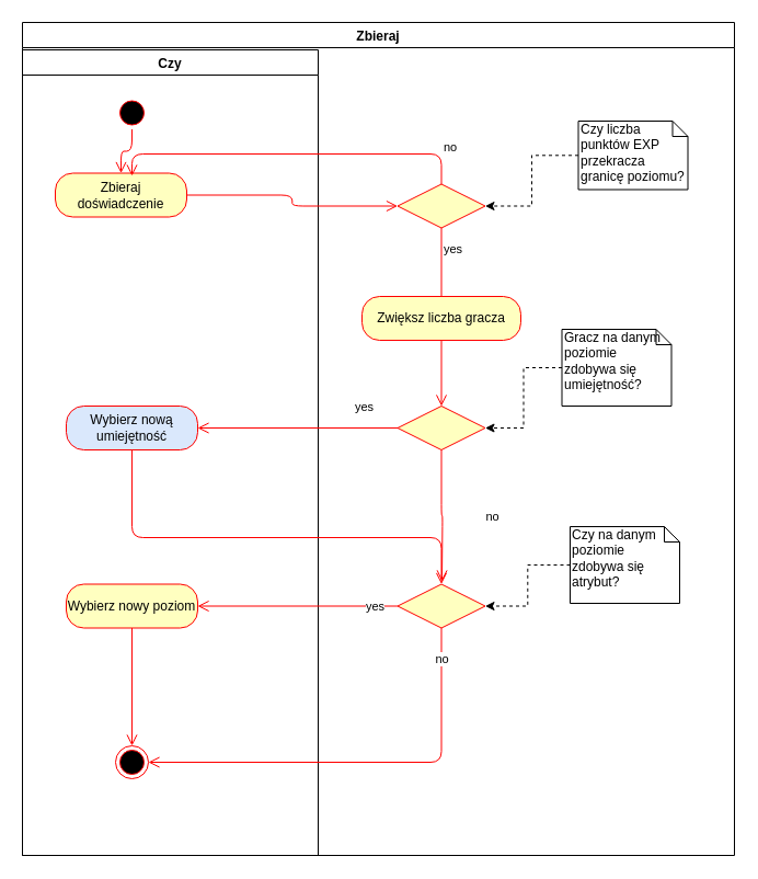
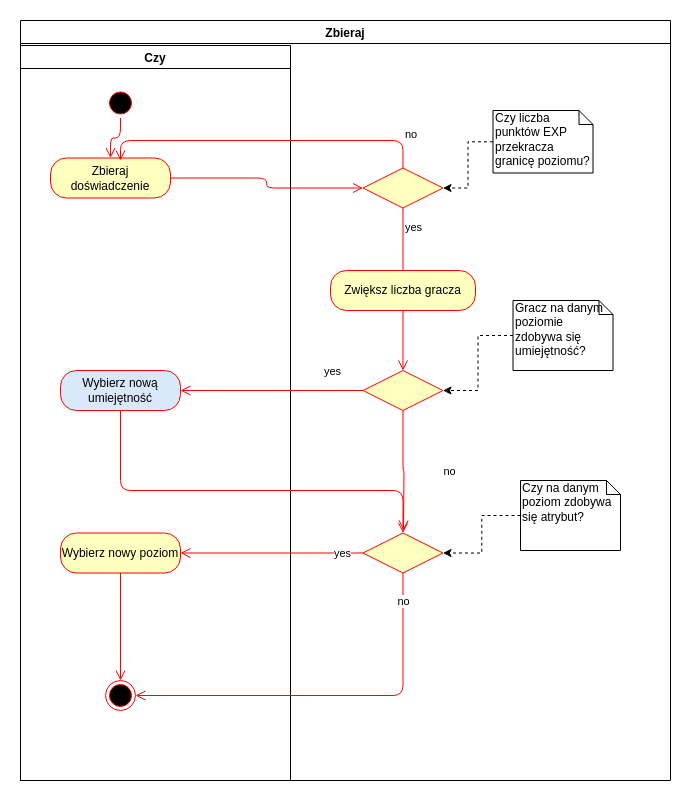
  <mxCell id="0" />
  <mxCell id="1" parent="0" />
  <mxCell id="2" value="Zbieraj" style="swimlane;" vertex="1" parent="1"><mxGeometry x="20" y="20" width="650" height="760" as="geometry" /></mxCell>
  <mxCell id="3" value="Czy" style="swimlane;" vertex="1" parent="2"><mxGeometry y="25" width="270" height="735" as="geometry"><mxRectangle y="25" width="70" height="23" as="alternateBounds" /></mxGeometry></mxCell>
  <mxCell id="4" value="" style="ellipse;html=1;shape=startState;fillColor=#000000;strokeColor=#ff0000;" vertex="1" parent="3"><mxGeometry x="85" y="42.5" width="30" height="30" as="geometry" /></mxCell>
  <mxCell id="5" value="" style="edgeStyle=orthogonalEdgeStyle;html=1;verticalAlign=bottom;endArrow=open;endSize=8;strokeColor=#ff0000;entryX=0.5;entryY=0;entryDx=0;entryDy=0;" edge="1" source="4" parent="3" target="6"><mxGeometry relative="1" as="geometry"><mxPoint x="100" y="112.5" as="targetPoint" /></mxGeometry></mxCell>
  <mxCell id="6" value="Zbieraj doświadczenie" style="rounded=1;whiteSpace=wrap;html=1;arcSize=40;fontColor=#000000;fillColor=#ffffc0;strokeColor=#ff0000;" vertex="1" parent="3"><mxGeometry x="30" y="112.5" width="120" height="40" as="geometry" /></mxCell>
  <mxCell id="7" style="edgeStyle=orthogonalEdgeStyle;rounded=0;orthogonalLoop=1;jettySize=auto;html=1;exitX=0.5;exitY=1;exitDx=0;exitDy=0;" edge="1" parent="3" source="6" target="6"><mxGeometry relative="1" as="geometry" /></mxCell>
  <mxCell id="8" value="Wybierz nową umiejętność" style="rounded=1;whiteSpace=wrap;html=1;arcSize=40;fontColor=#000000;fillColor=#dae8fc;strokeColor=#ff0000;" vertex="1" parent="3"><mxGeometry x="40" y="325" width="120" height="40" as="geometry" /></mxCell>
  <mxCell id="9" value="Wybierz nowy poziom" style="rounded=1;whiteSpace=wrap;html=1;arcSize=40;fontColor=#000000;fillColor=#ffffc0;strokeColor=#ff0000;" vertex="1" parent="3"><mxGeometry x="40" y="487.5" width="120" height="40" as="geometry" /></mxCell>
  <mxCell id="10" value="" style="edgeStyle=orthogonalEdgeStyle;html=1;verticalAlign=bottom;endArrow=open;endSize=8;strokeColor=#ff0000;entryX=0.5;entryY=0;entryDx=0;entryDy=0;" edge="1" source="9" parent="3" target="11"><mxGeometry relative="1" as="geometry"><mxPoint x="110" y="615" as="targetPoint" /></mxGeometry></mxCell>
  <mxCell id="11" value="" style="ellipse;html=1;shape=endState;fillColor=#000000;strokeColor=#ff0000;" vertex="1" parent="3"><mxGeometry x="85" y="635" width="30" height="30" as="geometry" /></mxCell>
  <mxCell id="12" value="" style="rhombus;whiteSpace=wrap;html=1;fillColor=#ffffc0;strokeColor=#ff0000;" vertex="1" parent="2"><mxGeometry x="342.5" y="147.5" width="80" height="40" as="geometry" /></mxCell>
  <mxCell id="13" value="no" style="edgeStyle=orthogonalEdgeStyle;html=1;align=left;verticalAlign=bottom;endArrow=open;endSize=8;strokeColor=#ff0000;exitX=0.5;exitY=0;exitDx=0;exitDy=0;" edge="1" source="12" parent="2"><mxGeometry x="-0.846" relative="1" as="geometry"><mxPoint x="100" y="140" as="targetPoint" /><Array as="points"><mxPoint x="383" y="120" /><mxPoint x="100" y="120" /></Array><mxPoint as="offset" /></mxGeometry></mxCell>
  <mxCell id="14" value="yes" style="edgeStyle=orthogonalEdgeStyle;html=1;align=left;verticalAlign=top;endArrow=open;endSize=8;strokeColor=#ff0000;entryX=0.5;entryY=0;entryDx=0;entryDy=0;exitX=0.5;exitY=1;exitDx=0;exitDy=0;" edge="1" source="12" parent="2" target="18"><mxGeometry x="-0.937" relative="1" as="geometry"><mxPoint x="92.5" y="387.5" as="targetPoint" /><Array as="points"><mxPoint x="382.5" y="292" /></Array><mxPoint y="1" as="offset" /></mxGeometry></mxCell>
  <mxCell id="15" value="" style="edgeStyle=orthogonalEdgeStyle;rounded=0;orthogonalLoop=1;jettySize=auto;html=1;entryX=1;entryY=0.5;entryDx=0;entryDy=0;dashed=1;" edge="1" parent="2" source="16" target="12"><mxGeometry relative="1" as="geometry"><mxPoint x="492.5" y="227.5" as="targetPoint" /></mxGeometry></mxCell>
- <mxCell id="16" value="Czy liczba punktów EXP przekracza granicę poziomu?" style="shape=note;whiteSpace=wrap;html=1;size=14;verticalAlign=top;align=left;spacingTop=-6;" vertex="1" parent="2"><mxGeometry x="507.5" y="90" width="100" height="62.5" as="geometry" /></mxCell>
+ <mxCell id="16" value="Czy liczba punktów EXP przekracza granicę poziomu?" style="shape=note;whiteSpace=wrap;html=1;size=14;verticalAlign=top;align=left;spacingTop=-6;" vertex="1" parent="2"><mxGeometry x="472.5" y="90" width="100" height="62.5" as="geometry" /></mxCell>
  <mxCell id="17" style="edgeStyle=orthogonalEdgeStyle;rounded=1;orthogonalLoop=1;jettySize=auto;html=1;exitX=1;exitY=0.5;exitDx=0;exitDy=0;entryX=0;entryY=0.5;entryDx=0;entryDy=0;align=left;verticalAlign=bottom;strokeColor=#ff0000;endArrow=open;endSize=8;" edge="1" parent="2" source="6" target="12"><mxGeometry relative="1" as="geometry" /></mxCell>
  <mxCell id="18" value="Zwiększ liczba gracza" style="rounded=1;whiteSpace=wrap;html=1;arcSize=40;fontColor=#000000;fillColor=#ffffc0;strokeColor=#ff0000;" vertex="1" parent="2"><mxGeometry x="310" y="250" width="145" height="40" as="geometry" /></mxCell>
  <mxCell id="19" value="" style="edgeStyle=orthogonalEdgeStyle;html=1;verticalAlign=bottom;endArrow=open;endSize=8;strokeColor=#ff0000;entryX=0.5;entryY=0;entryDx=0;entryDy=0;" edge="1" source="18" parent="2" target="23"><mxGeometry relative="1" as="geometry"><mxPoint x="72.5" y="400" as="targetPoint" /></mxGeometry></mxCell>
  <mxCell id="20" value="yes" style="edgeStyle=orthogonalEdgeStyle;rounded=1;orthogonalLoop=1;jettySize=auto;html=1;entryX=1;entryY=0.5;entryDx=0;entryDy=0;verticalAlign=bottom;strokeColor=#ff0000;endArrow=open;endSize=8;" edge="1" parent="2" source="23" target="8"><mxGeometry x="-0.644" y="-10" relative="1" as="geometry"><mxPoint x="290" y="370" as="targetPoint" /><mxPoint x="1" as="offset" /></mxGeometry></mxCell>
  <mxCell id="21" value="" style="edgeStyle=orthogonalEdgeStyle;rounded=1;orthogonalLoop=1;jettySize=auto;html=1;verticalAlign=bottom;strokeColor=#ff0000;endArrow=open;endSize=8;" edge="1" parent="2" source="23"><mxGeometry relative="1" as="geometry"><mxPoint x="383" y="510" as="targetPoint" /></mxGeometry></mxCell>
  <mxCell id="22" value="no" style="edgeLabel;html=1;align=center;verticalAlign=middle;resizable=0;points=[];" vertex="1" connectable="0" parent="21"><mxGeometry x="0.004" y="44" relative="1" as="geometry"><mxPoint x="1" as="offset" /></mxGeometry></mxCell>
  <mxCell id="23" value="" style="rhombus;whiteSpace=wrap;html=1;fillColor=#ffffc0;strokeColor=#ff0000;" vertex="1" parent="2"><mxGeometry x="342.5" y="350" width="80" height="40" as="geometry" /></mxCell>
  <mxCell id="24" style="edgeStyle=orthogonalEdgeStyle;rounded=0;orthogonalLoop=1;jettySize=auto;html=1;dashed=1;" edge="1" parent="2" source="25" target="23"><mxGeometry relative="1" as="geometry" /></mxCell>
  <mxCell id="25" value="Gracz na danym poziomie zdobywa się umiejętność?" style="shape=note;whiteSpace=wrap;html=1;size=14;verticalAlign=top;align=left;spacingTop=-6;" vertex="1" parent="2"><mxGeometry x="492.5" y="280" width="100" height="70" as="geometry" /></mxCell>
  <mxCell id="26" style="edgeStyle=orthogonalEdgeStyle;rounded=1;orthogonalLoop=1;jettySize=auto;html=1;exitX=0;exitY=0.5;exitDx=0;exitDy=0;entryX=1;entryY=0.5;entryDx=0;entryDy=0;verticalAlign=bottom;strokeColor=#ff0000;endArrow=open;endSize=8;" edge="1" parent="2" source="30" target="9"><mxGeometry relative="1" as="geometry" /></mxCell>
  <mxCell id="27" value="yes" style="edgeLabel;html=1;align=center;verticalAlign=middle;resizable=0;points=[];" vertex="1" connectable="0" parent="26"><mxGeometry x="-0.162" y="1" relative="1" as="geometry"><mxPoint x="54.5" y="-1" as="offset" /></mxGeometry></mxCell>
  <mxCell id="28" style="edgeStyle=orthogonalEdgeStyle;rounded=1;orthogonalLoop=1;jettySize=auto;html=1;exitX=0.5;exitY=1;exitDx=0;exitDy=0;entryX=1;entryY=0.5;entryDx=0;entryDy=0;verticalAlign=bottom;strokeColor=#ff0000;endArrow=open;endSize=8;" edge="1" parent="2" source="30" target="11"><mxGeometry relative="1" as="geometry" /></mxCell>
  <mxCell id="29" value="no" style="edgeLabel;html=1;align=center;verticalAlign=middle;resizable=0;points=[];" vertex="1" connectable="0" parent="28"><mxGeometry x="-0.628" y="-1" relative="1" as="geometry"><mxPoint x="1" y="-45.5" as="offset" /></mxGeometry></mxCell>
  <mxCell id="30" value="" style="rhombus;whiteSpace=wrap;html=1;fillColor=#ffffc0;strokeColor=#ff0000;" vertex="1" parent="2"><mxGeometry x="342.5" y="512.5" width="80" height="40" as="geometry" /></mxCell>
  <mxCell id="31" value="" style="edgeStyle=orthogonalEdgeStyle;html=1;verticalAlign=bottom;endArrow=open;endSize=8;strokeColor=#ff0000;entryX=0.5;entryY=0;entryDx=0;entryDy=0;" edge="1" source="8" parent="2" target="30"><mxGeometry relative="1" as="geometry"><mxPoint x="100" y="550" as="targetPoint" /><Array as="points"><mxPoint x="100" y="470" /><mxPoint x="383" y="470" /></Array></mxGeometry></mxCell>
  <mxCell id="32" value="" style="edgeStyle=orthogonalEdgeStyle;rounded=0;orthogonalLoop=1;jettySize=auto;html=1;entryX=1;entryY=0.5;entryDx=0;entryDy=0;dashed=1;" edge="1" parent="2" source="33" target="30"><mxGeometry relative="1" as="geometry"><mxPoint x="362.5" y="532.5" as="targetPoint" /></mxGeometry></mxCell>
- <mxCell id="33" value="Czy na danym poziomie zdobywa się atrybut?" style="shape=note;whiteSpace=wrap;html=1;size=14;verticalAlign=top;align=left;spacingTop=-6;" vertex="1" parent="2"><mxGeometry x="500" y="460" width="100" height="70" as="geometry" /></mxCell>
+ <mxCell id="33" value="Czy na danym poziom zdobywa się atrybut?" style="shape=note;whiteSpace=wrap;html=1;size=14;verticalAlign=top;align=left;spacingTop=-6;" vertex="1" parent="2"><mxGeometry x="500" y="460" width="100" height="70" as="geometry" /></mxCell>
